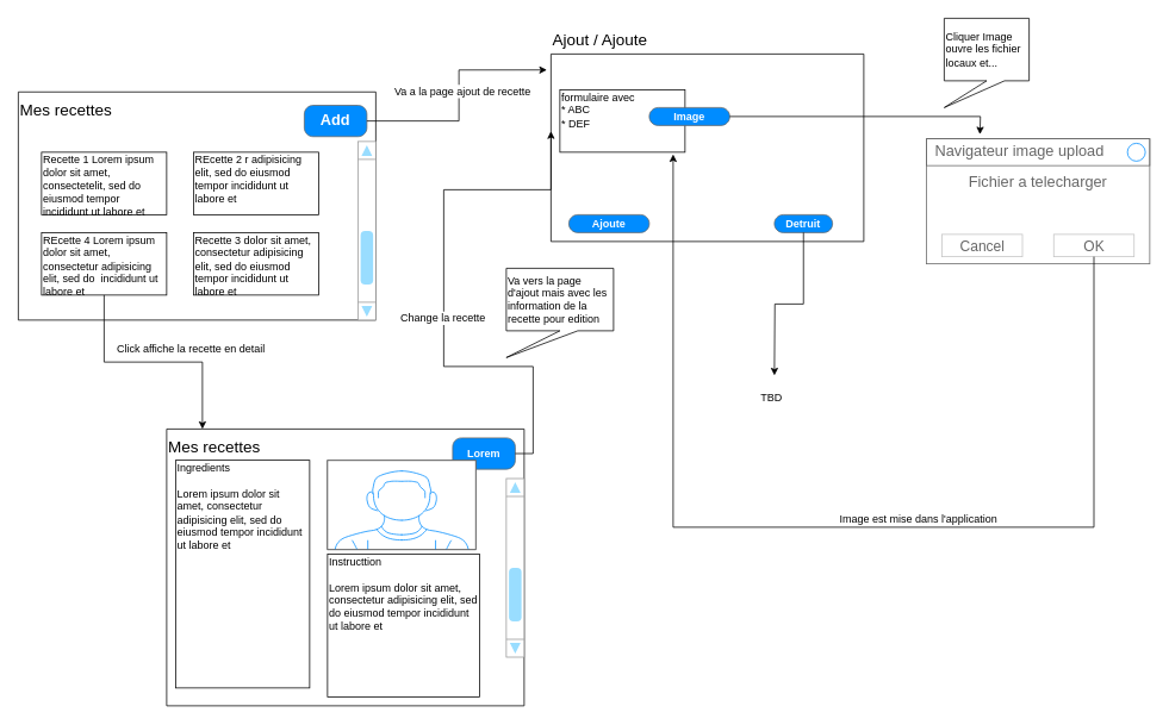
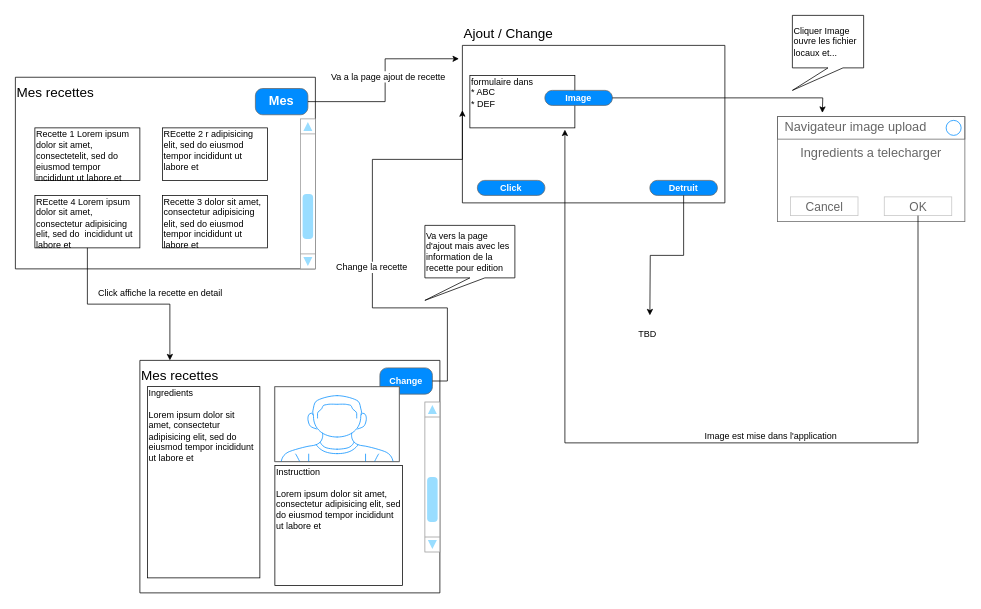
  <mxCell id="0" />
  <mxCell id="1" parent="0" />
  <mxCell id="2" value="" style="swimlane;startSize=0;" vertex="1" parent="1"><mxGeometry x="20" y="102.5" width="400" height="255.5" as="geometry" /></mxCell>
  <mxCell id="3" value="Mes recettes" style="text;html=1;strokeColor=none;fillColor=none;align=left;verticalAlign=middle;whiteSpace=wrap;rounded=0;fontSize=18;" vertex="1" parent="2"><mxGeometry y="5" width="120" height="30" as="geometry" /></mxCell>
- <mxCell id="4" value="Add" style="strokeWidth=1;shadow=0;dashed=0;align=center;html=1;shape=mxgraph.mockup.buttons.button;strokeColor=#666666;fontColor=#ffffff;mainText=;buttonStyle=round;fontSize=17;fontStyle=1;fillColor=#008cff;whiteSpace=wrap;" vertex="1" parent="2"><mxGeometry x="320" y="15" width="70" height="35" as="geometry" /></mxCell>
+ <mxCell id="4" value="Mes" style="strokeWidth=1;shadow=0;dashed=0;align=center;html=1;shape=mxgraph.mockup.buttons.button;strokeColor=#666666;fontColor=#ffffff;mainText=;buttonStyle=round;fontSize=17;fontStyle=1;fillColor=#008cff;whiteSpace=wrap;" vertex="1" parent="2"><mxGeometry x="320" y="15" width="70" height="35" as="geometry" /></mxCell>
  <mxCell id="5" value="Recette 1 Lorem ipsum dolor sit amet, consectetelit, sed do eiusmod tempor incididunt ut labore et&amp;nbsp;" style="text;spacingTop=-5;whiteSpace=wrap;html=1;align=left;fontSize=12;fontFamily=Helvetica;fillColor=none;strokeColor=default;" vertex="1" parent="2"><mxGeometry x="26" y="67.5" width="140" height="70" as="geometry" /></mxCell>
  <mxCell id="6" value="REcette 2 r adipisicing elit, sed do eiusmod tempor incididunt ut labore et&amp;nbsp;" style="text;spacingTop=-5;whiteSpace=wrap;html=1;align=left;fontSize=12;fontFamily=Helvetica;fillColor=none;strokeColor=default;" vertex="1" parent="2"><mxGeometry x="196" y="67.5" width="140" height="70" as="geometry" /></mxCell>
  <mxCell id="7" value="REcette 4 Lorem ipsum dolor sit amet, consectetur adipisicing elit, sed do&amp;nbsp; incididunt ut labore et&amp;nbsp;" style="text;spacingTop=-5;whiteSpace=wrap;html=1;align=left;fontSize=12;fontFamily=Helvetica;fillColor=none;strokeColor=default;" vertex="1" parent="2"><mxGeometry x="26" y="157.5" width="140" height="70" as="geometry" /></mxCell>
  <mxCell id="8" value="Recette 3 dolor sit amet, consectetur adipisicing elit, sed do eiusmod tempor incididunt ut labore et&amp;nbsp;" style="text;spacingTop=-5;whiteSpace=wrap;html=1;align=left;fontSize=12;fontFamily=Helvetica;fillColor=none;strokeColor=default;" vertex="1" parent="2"><mxGeometry x="196" y="157.5" width="140" height="70" as="geometry" /></mxCell>
  <mxCell id="9" value="" style="verticalLabelPosition=bottom;shadow=0;dashed=0;align=center;html=1;verticalAlign=top;strokeWidth=1;shape=mxgraph.mockup.navigation.scrollBar;strokeColor=#999999;barPos=20;fillColor2=#99ddff;strokeColor2=none;direction=north;" vertex="1" parent="2"><mxGeometry x="380" y="55.5" width="20" height="200" as="geometry" /></mxCell>
  <mxCell id="10" value="" style="swimlane;startSize=0;" vertex="1" parent="1"><mxGeometry x="616" y="60" width="350" height="210" as="geometry" /></mxCell>
- <mxCell id="11" value="Ajoute" style="strokeWidth=1;shadow=0;dashed=0;align=center;html=1;shape=mxgraph.mockup.buttons.button;strokeColor=#666666;fontColor=#ffffff;mainText=;buttonStyle=round;fontSize=12;fontStyle=1;fillColor=#008cff;whiteSpace=wrap;" vertex="1" parent="10"><mxGeometry x="20" y="180" width="90" height="20" as="geometry" /></mxCell>
- <mxCell id="12" value="formulaire avec&lt;br&gt;* ABC&lt;br&gt;* DEF" style="text;spacingTop=-5;whiteSpace=wrap;html=1;align=left;fontSize=12;fontFamily=Helvetica;fillColor=none;strokeColor=default;" vertex="1" parent="10"><mxGeometry x="10" y="40" width="140" height="70" as="geometry" /></mxCell>
- <mxCell id="13" value="Detruit" style="strokeWidth=1;shadow=0;dashed=0;align=center;html=1;shape=mxgraph.mockup.buttons.button;strokeColor=#666666;fontColor=#ffffff;mainText=;buttonStyle=round;fontSize=12;fontStyle=1;fillColor=#008cff;whiteSpace=wrap;" vertex="1" parent="10"><mxGeometry x="250" y="180" width="65" height="20" as="geometry" /></mxCell>
+ <mxCell id="11" value="Click" style="strokeWidth=1;shadow=0;dashed=0;align=center;html=1;shape=mxgraph.mockup.buttons.button;strokeColor=#666666;fontColor=#ffffff;mainText=;buttonStyle=round;fontSize=12;fontStyle=1;fillColor=#008cff;whiteSpace=wrap;" vertex="1" parent="10"><mxGeometry x="20" y="180" width="90" height="20" as="geometry" /></mxCell>
+ <mxCell id="12" value="formulaire dans&lt;br&gt;* ABC&lt;br&gt;* DEF" style="text;spacingTop=-5;whiteSpace=wrap;html=1;align=left;fontSize=12;fontFamily=Helvetica;fillColor=none;strokeColor=default;" vertex="1" parent="10"><mxGeometry x="10" y="40" width="140" height="70" as="geometry" /></mxCell>
+ <mxCell id="13" value="Detruit" style="strokeWidth=1;shadow=0;dashed=0;align=center;html=1;shape=mxgraph.mockup.buttons.button;strokeColor=#666666;fontColor=#ffffff;mainText=;buttonStyle=round;fontSize=12;fontStyle=1;fillColor=#008cff;whiteSpace=wrap;" vertex="1" parent="10"><mxGeometry x="250" y="180" width="90" height="20" as="geometry" /></mxCell>
  <mxCell id="14" value="Image" style="strokeWidth=1;shadow=0;dashed=0;align=center;html=1;shape=mxgraph.mockup.buttons.button;strokeColor=#666666;fontColor=#ffffff;mainText=;buttonStyle=round;fontSize=12;fontStyle=1;fillColor=#008cff;whiteSpace=wrap;" vertex="1" parent="10"><mxGeometry x="110" y="60" width="90" height="20" as="geometry" /></mxCell>
  <mxCell id="15" style="edgeStyle=orthogonalEdgeStyle;rounded=0;orthogonalLoop=1;jettySize=auto;html=1;entryX=-0.013;entryY=0.085;entryDx=0;entryDy=0;entryPerimeter=0;" edge="1" parent="1" source="4" target="10"><mxGeometry relative="1" as="geometry" /></mxCell>
  <mxCell id="16" value="Va a la page ajout de recette" style="edgeLabel;html=1;align=center;verticalAlign=middle;resizable=0;points=[];fontSize=12;" vertex="1" connectable="0" parent="15"><mxGeometry x="-0.195" y="-2" relative="1" as="geometry"><mxPoint x="1" y="-33" as="offset" /></mxGeometry></mxCell>
  <mxCell id="17" value="" style="swimlane;startSize=0;" vertex="1" parent="1"><mxGeometry x="186" y="480" width="400" height="310" as="geometry" /></mxCell>
  <mxCell id="18" value="Mes recettes" style="text;html=1;strokeColor=none;fillColor=none;align=left;verticalAlign=middle;whiteSpace=wrap;rounded=0;fontSize=18;" vertex="1" parent="17"><mxGeometry y="5" width="120" height="30" as="geometry" /></mxCell>
  <mxCell id="19" value="Ingredients&lt;br&gt;&lt;br&gt;Lorem ipsum dolor sit amet, consectetur adipisicing elit, sed do &lt;br&gt;eiusmod tempor incididunt ut labore et&amp;nbsp;" style="text;spacingTop=-5;whiteSpace=wrap;html=1;align=left;fontSize=12;fontFamily=Helvetica;fillColor=none;strokeColor=default;" vertex="1" parent="17"><mxGeometry x="10" y="35" width="150" height="255" as="geometry" /></mxCell>
  <mxCell id="20" value="Instructtion&lt;br&gt;&lt;br&gt;Lorem ipsum dolor sit amet, consectetur adipisicing elit, sed &lt;br&gt;do eiusmod tempor incididunt ut labore et&amp;nbsp;" style="text;spacingTop=-5;whiteSpace=wrap;html=1;align=left;fontSize=12;fontFamily=Helvetica;fillColor=none;strokeColor=default;" vertex="1" parent="17"><mxGeometry x="180" y="140" width="170" height="160" as="geometry" /></mxCell>
  <mxCell id="21" value="" style="verticalLabelPosition=bottom;shadow=0;dashed=0;align=center;html=1;verticalAlign=top;strokeWidth=1;shape=mxgraph.mockup.navigation.scrollBar;strokeColor=#999999;barPos=20;fillColor2=#99ddff;strokeColor2=none;direction=north;" vertex="1" parent="17"><mxGeometry x="380" y="55.5" width="20" height="200" as="geometry" /></mxCell>
- <mxCell id="22" value="Lorem" style="strokeWidth=1;shadow=0;dashed=0;align=center;html=1;shape=mxgraph.mockup.buttons.button;strokeColor=#666666;fontColor=#ffffff;mainText=;buttonStyle=round;fontSize=12;fontStyle=1;fillColor=#008cff;whiteSpace=wrap;" vertex="1" parent="17"><mxGeometry x="320" y="10" width="70" height="35" as="geometry" /></mxCell>
+ <mxCell id="22" value="Change" style="strokeWidth=1;shadow=0;dashed=0;align=center;html=1;shape=mxgraph.mockup.buttons.button;strokeColor=#666666;fontColor=#ffffff;mainText=;buttonStyle=round;fontSize=12;fontStyle=1;fillColor=#008cff;whiteSpace=wrap;" vertex="1" parent="17"><mxGeometry x="320" y="10" width="70" height="35" as="geometry" /></mxCell>
  <mxCell id="23" value="" style="verticalLabelPosition=bottom;shadow=0;dashed=0;align=center;html=1;verticalAlign=top;strokeWidth=1;shape=mxgraph.mockup.containers.userMale;strokeColor=#666666;strokeColor2=#008cff;fontSize=12;" vertex="1" parent="17"><mxGeometry x="180" y="35" width="166" height="100" as="geometry" /></mxCell>
  <mxCell id="24" style="edgeStyle=orthogonalEdgeStyle;rounded=0;orthogonalLoop=1;jettySize=auto;html=1;entryX=0.1;entryY=0;entryDx=0;entryDy=0;entryPerimeter=0;fontSize=12;" edge="1" parent="1" source="7" target="17"><mxGeometry relative="1" as="geometry" /></mxCell>
  <mxCell id="25" value="Click affiche la recette en detail" style="edgeLabel;html=1;align=center;verticalAlign=middle;resizable=0;points=[];fontSize=12;" vertex="1" connectable="0" parent="24"><mxGeometry x="0.151" y="-1" relative="1" as="geometry"><mxPoint x="21" y="-16" as="offset" /></mxGeometry></mxCell>
  <mxCell id="26" style="edgeStyle=orthogonalEdgeStyle;rounded=0;orthogonalLoop=1;jettySize=auto;html=1;entryX=0;entryY=0.412;entryDx=0;entryDy=0;entryPerimeter=0;fontSize=12;" edge="1" parent="1" source="22" target="10"><mxGeometry relative="1" as="geometry"><Array as="points"><mxPoint x="596" y="508" /><mxPoint x="596" y="410" /><mxPoint x="496" y="410" /><mxPoint x="496" y="212" /></Array></mxGeometry></mxCell>
  <mxCell id="27" value="Change la recette" style="edgeLabel;html=1;align=center;verticalAlign=middle;resizable=0;points=[];fontSize=12;" vertex="1" connectable="0" parent="26"><mxGeometry x="-0.224" y="-1" relative="1" as="geometry"><mxPoint x="-3" y="-39" as="offset" /></mxGeometry></mxCell>
  <mxCell id="28" value="Va vers la page d'ajout mais avec les information de la recette pour edition" style="shape=callout;whiteSpace=wrap;html=1;perimeter=calloutPerimeter;fontSize=12;strokeColor=default;align=left;position2=0;" vertex="1" parent="1"><mxGeometry x="566" y="300" width="120" height="100" as="geometry" /></mxCell>
- <mxCell id="29" value="Ajout / Ajoute" style="text;html=1;strokeColor=none;fillColor=none;align=left;verticalAlign=middle;whiteSpace=wrap;rounded=0;fontSize=18;" vertex="1" parent="1"><mxGeometry x="616" y="30" width="160" height="30" as="geometry" /></mxCell>
+ <mxCell id="29" value="Ajout / Change" style="text;html=1;strokeColor=none;fillColor=none;align=left;verticalAlign=middle;whiteSpace=wrap;rounded=0;fontSize=18;" vertex="1" parent="1"><mxGeometry x="616" y="30" width="160" height="30" as="geometry" /></mxCell>
  <mxCell id="30" style="edgeStyle=orthogonalEdgeStyle;rounded=0;orthogonalLoop=1;jettySize=auto;html=1;fontSize=12;" edge="1" parent="1" source="13"><mxGeometry relative="1" as="geometry"><mxPoint x="866" y="420" as="targetPoint" /></mxGeometry></mxCell>
  <mxCell id="31" value="TBD" style="text;html=1;strokeColor=none;fillColor=none;align=center;verticalAlign=middle;whiteSpace=wrap;rounded=0;fontSize=12;" vertex="1" parent="1"><mxGeometry x="833" y="430" width="60" height="30" as="geometry" /></mxCell>
  <mxCell id="32" style="edgeStyle=orthogonalEdgeStyle;rounded=0;orthogonalLoop=1;jettySize=auto;html=1;fontSize=12;" edge="1" parent="1" source="14"><mxGeometry relative="1" as="geometry"><mxPoint x="1096" y="150" as="targetPoint" /></mxGeometry></mxCell>
- <mxCell id="33" value="Fichier a telecharger" style="strokeWidth=1;shadow=0;dashed=0;align=center;html=1;shape=mxgraph.mockup.containers.rrect;rSize=0;strokeColor=#666666;fontColor=#666666;fontSize=17;verticalAlign=top;whiteSpace=wrap;fillColor=#ffffff;spacingTop=32;" vertex="1" parent="1"><mxGeometry x="1036" y="155" width="250" height="140" as="geometry" /></mxCell>
+ <mxCell id="33" value="Ingredients a telecharger" style="strokeWidth=1;shadow=0;dashed=0;align=center;html=1;shape=mxgraph.mockup.containers.rrect;rSize=0;strokeColor=#666666;fontColor=#666666;fontSize=17;verticalAlign=top;whiteSpace=wrap;fillColor=#ffffff;spacingTop=32;" vertex="1" parent="1"><mxGeometry x="1036" y="155" width="250" height="140" as="geometry" /></mxCell>
  <mxCell id="34" value="Navigateur image upload" style="strokeWidth=1;shadow=0;dashed=0;align=center;html=1;shape=mxgraph.mockup.containers.rrect;rSize=0;fontSize=17;fontColor=#666666;strokeColor=#666666;align=left;spacingLeft=8;fillColor=none;resizeWidth=1;" vertex="1" parent="33"><mxGeometry width="250" height="30" relative="1" as="geometry" /></mxCell>
  <mxCell id="35" value="" style="shape=ellipse;strokeColor=#008cff;resizable=0;fillColor=none;html=1;fontSize=12;align=left;" vertex="1" parent="34"><mxGeometry x="1" y="0.5" width="20" height="20" relative="1" as="geometry"><mxPoint x="-25" y="-10" as="offset" /></mxGeometry></mxCell>
  <mxCell id="36" value="Cancel" style="strokeWidth=1;shadow=0;dashed=0;align=center;html=1;shape=mxgraph.mockup.containers.rrect;rSize=0;fontSize=16;fontColor=#666666;strokeColor=#c4c4c4;whiteSpace=wrap;fillColor=none;" vertex="1" parent="33"><mxGeometry x="0.25" y="1" width="90" height="25" relative="1" as="geometry"><mxPoint x="-45" y="-33" as="offset" /></mxGeometry></mxCell>
  <mxCell id="37" value="OK" style="strokeWidth=1;shadow=0;dashed=0;align=center;html=1;shape=mxgraph.mockup.containers.rrect;rSize=0;fontSize=16;fontColor=#666666;strokeColor=#c4c4c4;whiteSpace=wrap;fillColor=none;" vertex="1" parent="33"><mxGeometry x="0.75" y="1" width="90" height="25" relative="1" as="geometry"><mxPoint x="-45" y="-33" as="offset" /></mxGeometry></mxCell>
  <mxCell id="38" style="edgeStyle=orthogonalEdgeStyle;rounded=0;orthogonalLoop=1;jettySize=auto;html=1;entryX=0.905;entryY=1.033;entryDx=0;entryDy=0;entryPerimeter=0;fontSize=12;" edge="1" parent="33" source="37" target="12"><mxGeometry relative="1" as="geometry"><Array as="points"><mxPoint x="188" y="435" /><mxPoint x="-283" y="435" /></Array></mxGeometry></mxCell>
  <mxCell id="39" value="Image est mise dans l'application" style="edgeLabel;html=1;align=center;verticalAlign=middle;resizable=0;points=[];fontSize=12;" vertex="1" connectable="0" parent="38"><mxGeometry x="-0.235" y="3" relative="1" as="geometry"><mxPoint x="-44" y="-13" as="offset" /></mxGeometry></mxCell>
  <mxCell id="40" value="Cliquer Image ouvre les fichier locaux et..." style="shape=callout;whiteSpace=wrap;html=1;perimeter=calloutPerimeter;fontSize=12;strokeColor=default;align=left;position2=0;" vertex="1" parent="1"><mxGeometry x="1056" y="20" width="95" height="100" as="geometry" /></mxCell>
